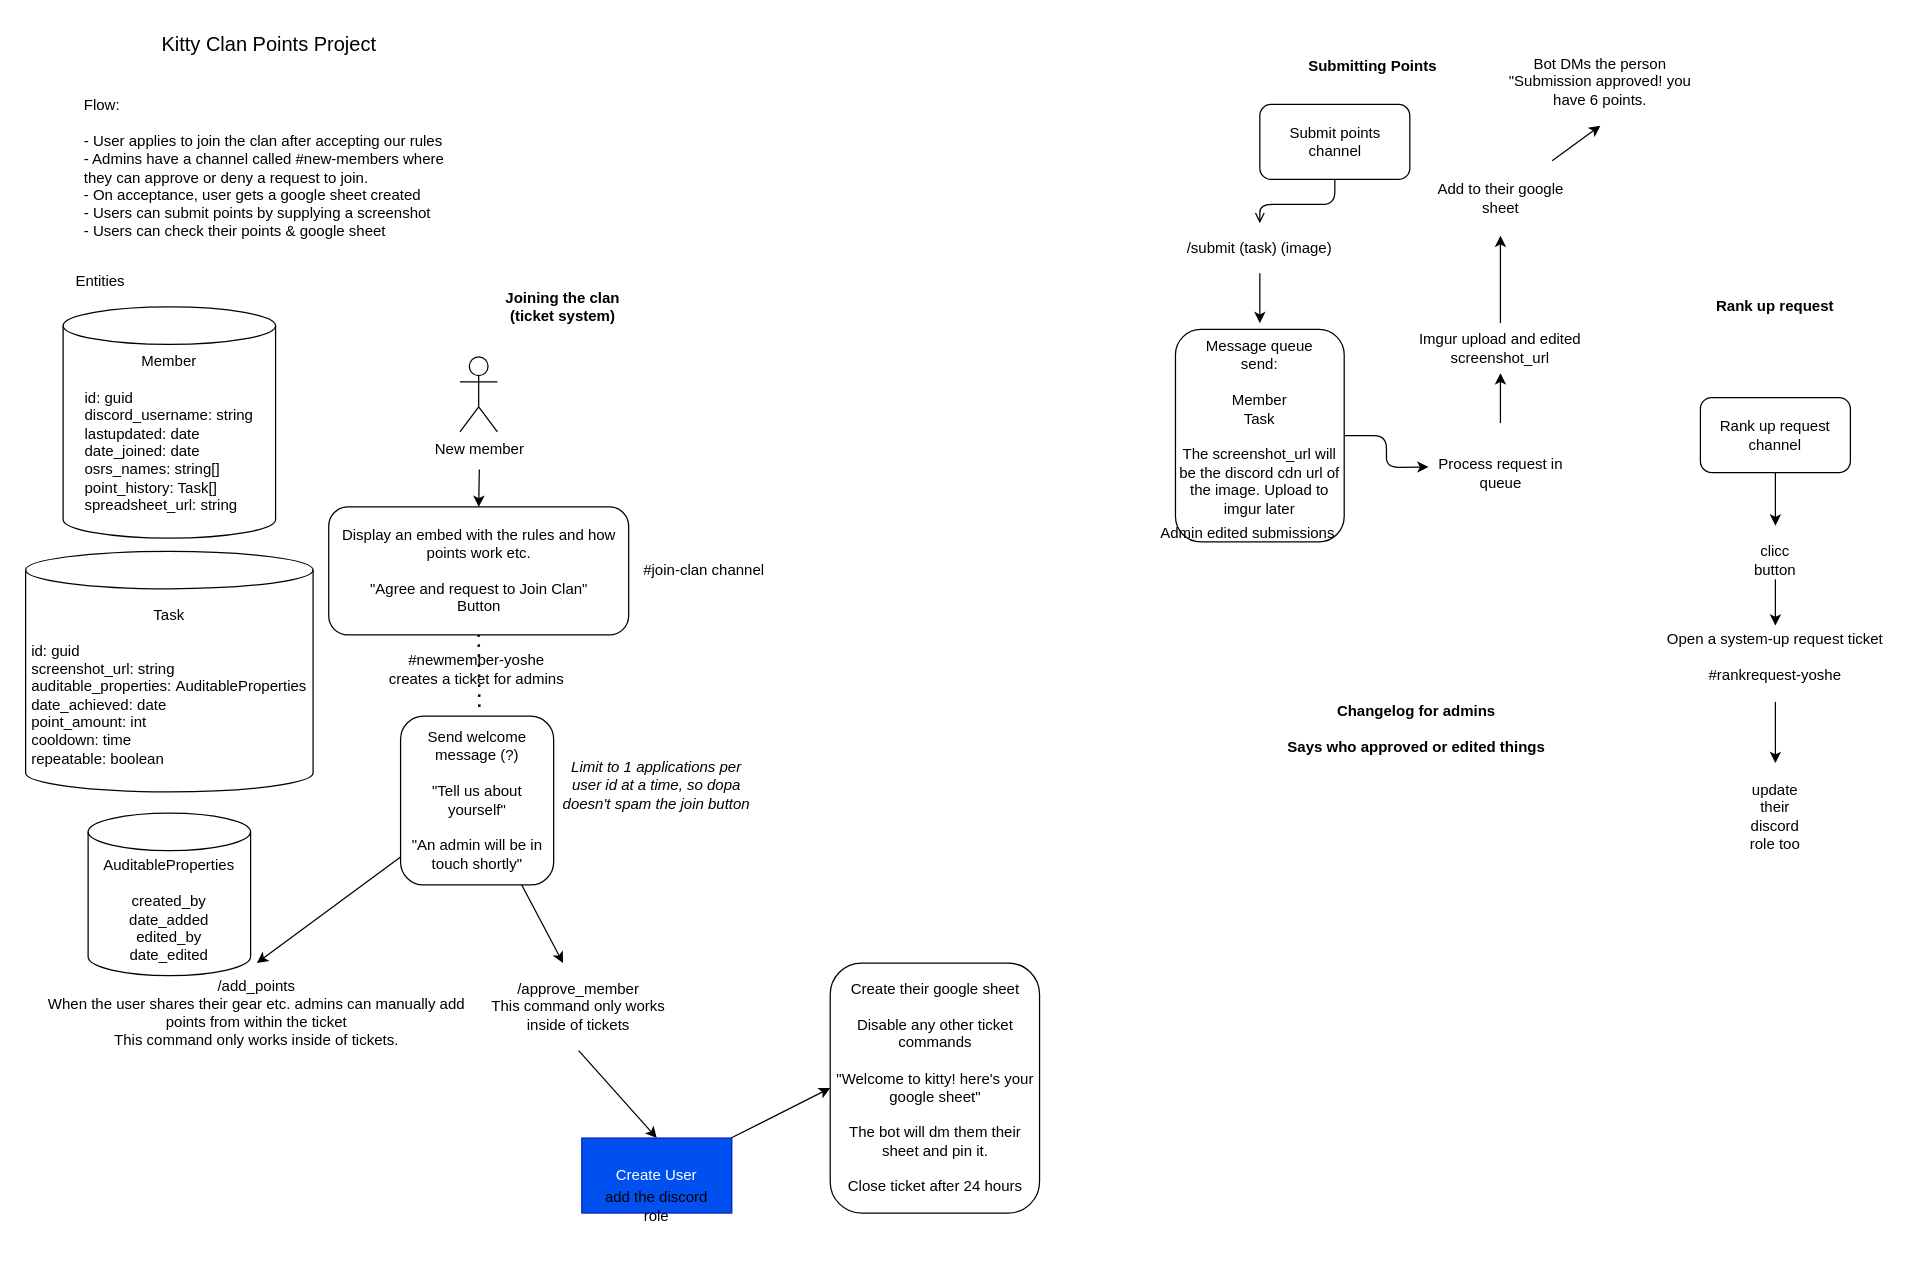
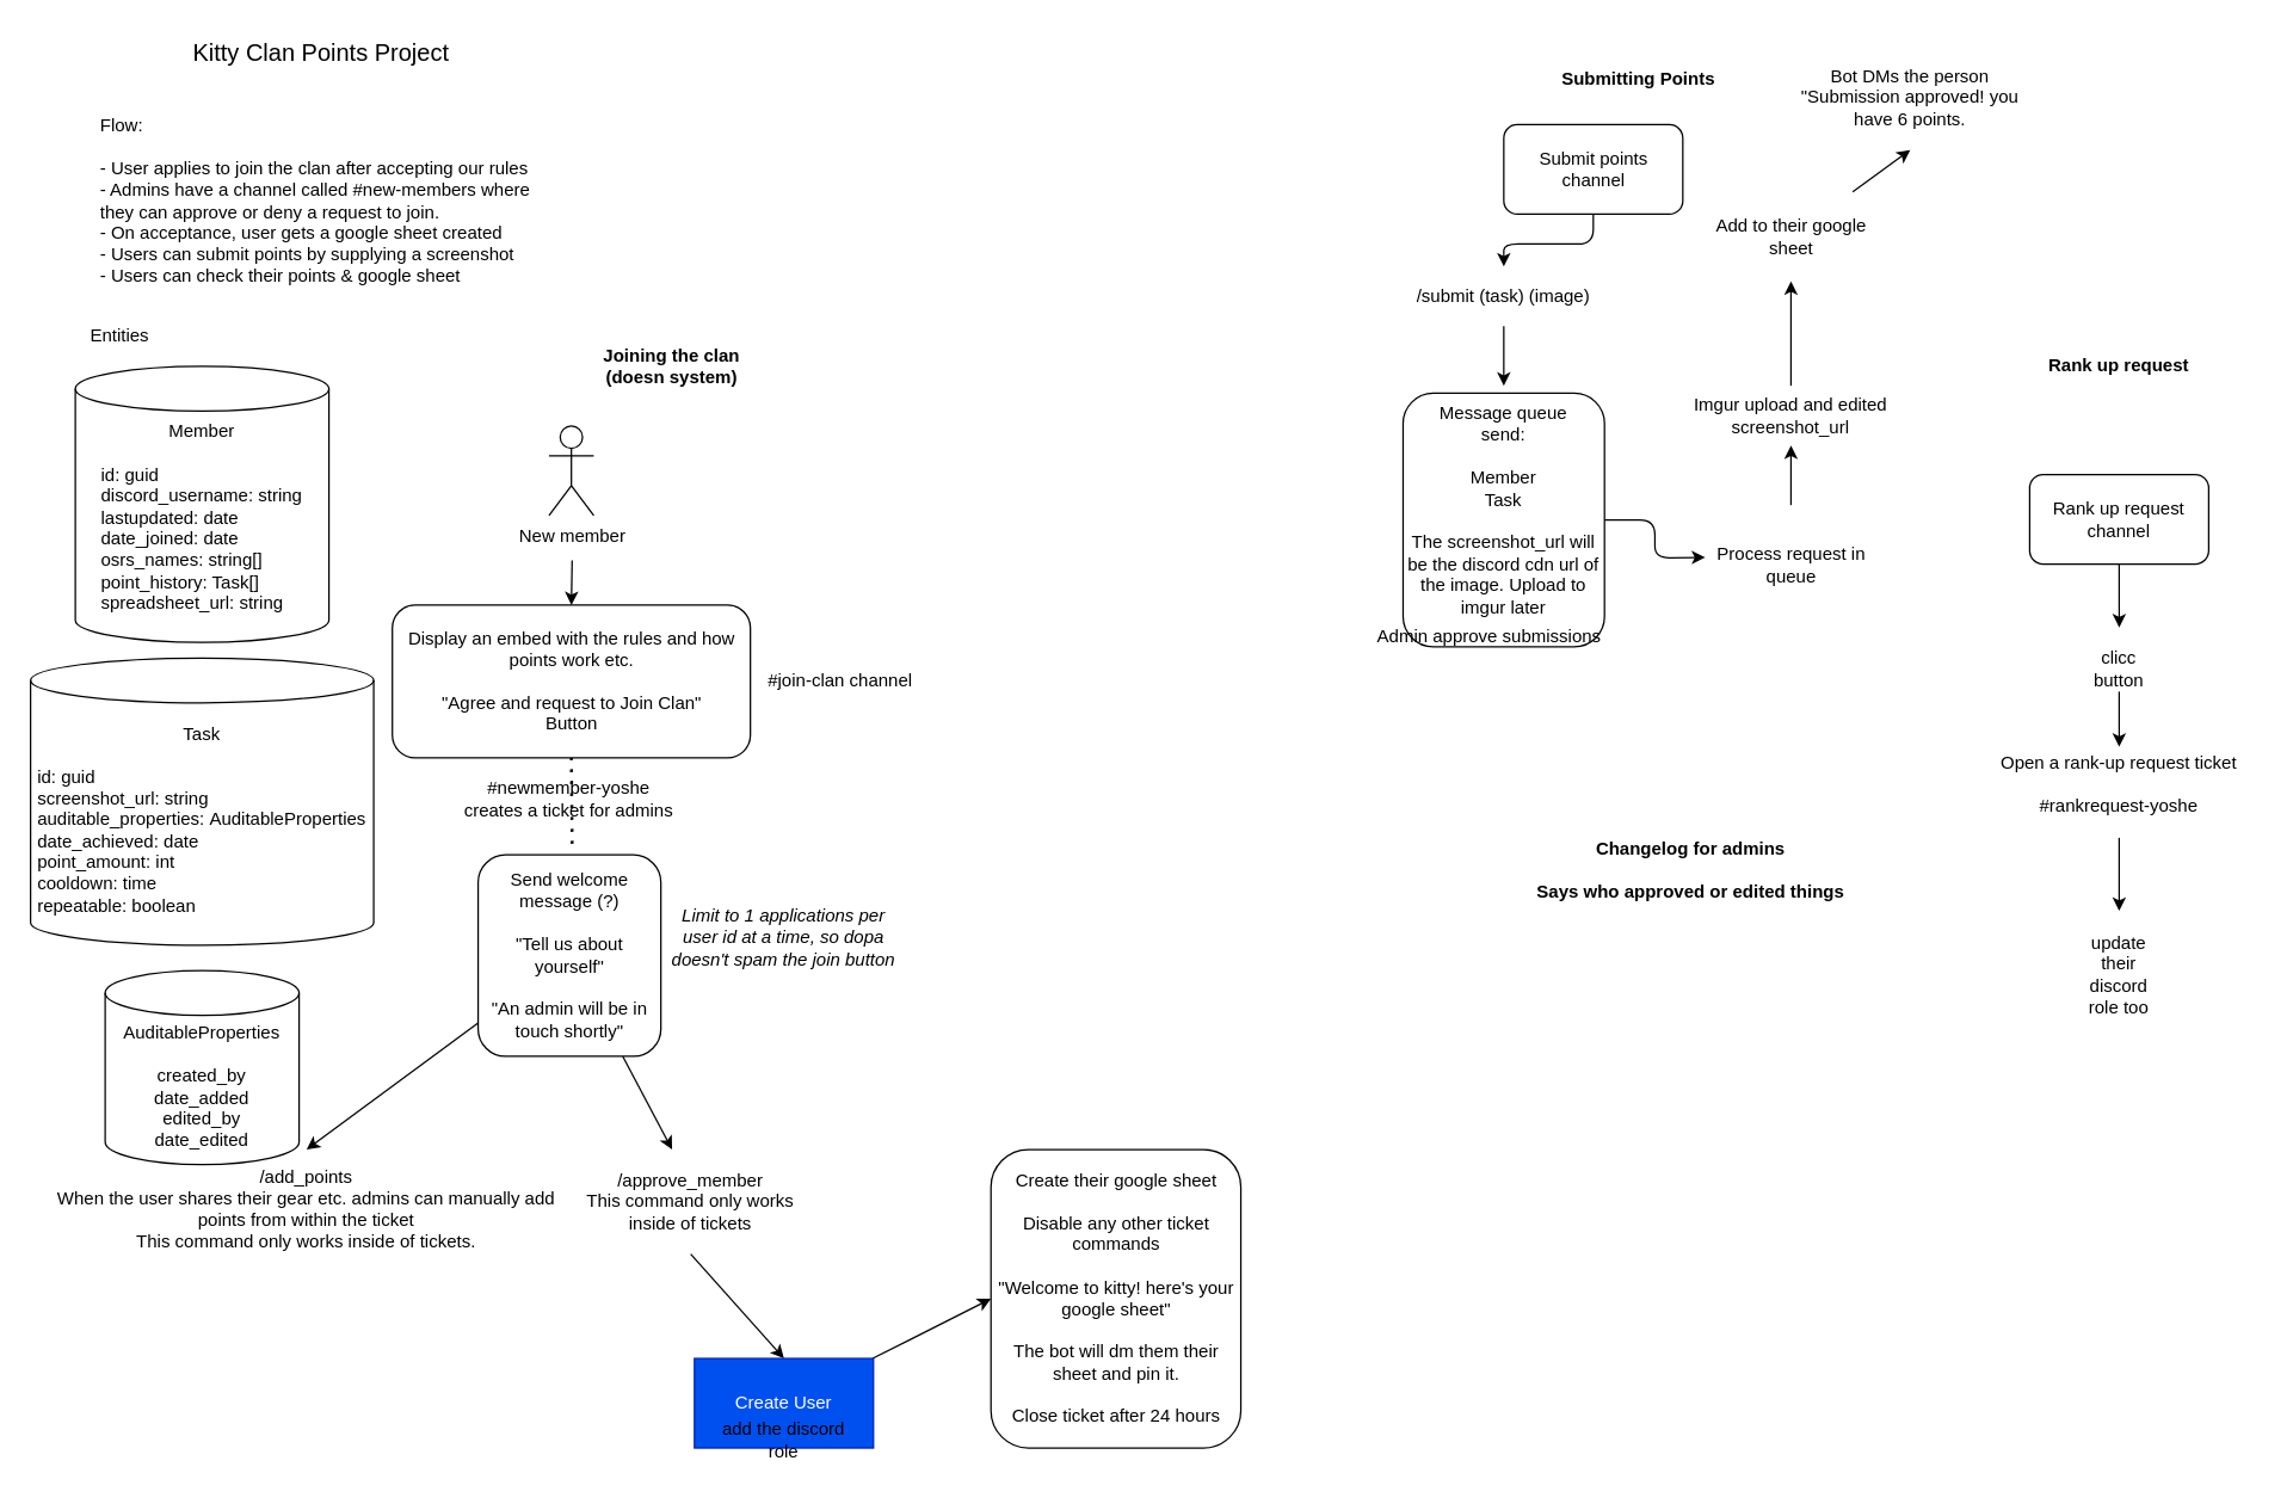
  <mxCell id="0" />
  <mxCell id="1" parent="0" />
  <mxCell id="2" value="Kitty Clan Points Project" style="text;html=1;align=center;verticalAlign=middle;whiteSpace=wrap;rounded=1;strokeWidth=1;fontSize=16;" parent="1" vertex="1"><mxGeometry x="35" y="20" width="360" height="30" as="geometry" /></mxCell>
  <mxCell id="3" value="Flow:&lt;div&gt;&lt;br&gt;&lt;/div&gt;&lt;div&gt;- User applies to join the clan after accepting our rules&lt;/div&gt;&lt;div&gt;- Admins have a channel called #new-members where they can approve or deny a request to join.&lt;/div&gt;&lt;div&gt;- On acceptance, user gets a google sheet created&lt;/div&gt;&lt;div&gt;- Users can submit points by supplying a screenshot&lt;/div&gt;&lt;div&gt;- Users can check their points &amp;amp; google sheet&lt;/div&gt;" style="text;html=1;align=left;verticalAlign=top;whiteSpace=wrap;rounded=1;" parent="1" vertex="1"><mxGeometry x="65" y="70" width="310" height="140" as="geometry" /></mxCell>
  <mxCell id="4" style="edgeStyle=orthogonalEdgeStyle;rounded=1;orthogonalLoop=1;jettySize=auto;html=1;entryX=0.5;entryY=0;entryDx=0;entryDy=0;" parent="1" target="6" edge="1"><mxGeometry relative="1" as="geometry"><mxPoint x="383" y="375" as="sourcePoint" /></mxGeometry></mxCell>
  <mxCell id="5" value="New member" style="shape=umlActor;verticalLabelPosition=bottom;verticalAlign=top;html=1;outlineConnect=0;rounded=1;" parent="1" vertex="1"><mxGeometry x="367.5" y="285" width="30" height="60" as="geometry" /></mxCell>
  <mxCell id="6" value="Display an embed with the rules and how points work etc.&lt;br&gt;&lt;br&gt;&quot;Agree and request to Join Clan&quot;&lt;br&gt;Button" style="rounded=1;whiteSpace=wrap;html=1;" parent="1" vertex="1"><mxGeometry x="262.5" y="405" width="240" height="102.5" as="geometry" /></mxCell>
  <mxCell id="7" value="" style="endArrow=none;dashed=1;html=1;dashPattern=1 3;strokeWidth=2;rounded=1;entryX=0.5;entryY=1;entryDx=0;entryDy=0;" parent="1" target="6" edge="1"><mxGeometry width="50" height="50" relative="1" as="geometry"><mxPoint x="383" y="565" as="sourcePoint" /><mxPoint x="395" y="625" as="targetPoint" /></mxGeometry></mxCell>
  <mxCell id="8" value="#join-clan channel" style="text;html=1;align=center;verticalAlign=middle;whiteSpace=wrap;rounded=1;" parent="1" vertex="1"><mxGeometry x="502.5" y="443.75" width="120" height="25" as="geometry" /></mxCell>
  <mxCell id="9" value="#newmember-yoshe&lt;br&gt;creates a ticket for admins" style="text;html=1;align=center;verticalAlign=middle;whiteSpace=wrap;rounded=1;" parent="1" vertex="1"><mxGeometry x="306.25" y="525" width="150" height="20" as="geometry" /></mxCell>
  <mxCell id="10" value="Limit to 1 applications per user id at a time, so dopa doesn't spam the join button" style="text;html=1;align=center;verticalAlign=middle;whiteSpace=wrap;rounded=1;fontStyle=2;" parent="1" vertex="1"><mxGeometry x="445" y="597.5" width="160" height="60" as="geometry" /></mxCell>
  <mxCell id="11" value="Member&lt;div&gt;&lt;br&gt;&lt;/div&gt;&lt;div style=&quot;text-align: left;&quot;&gt;id: guid&lt;/div&gt;&lt;div style=&quot;text-align: left;&quot;&gt;discord_username: string&lt;/div&gt;&lt;div style=&quot;text-align: left;&quot;&gt;lastupdated: date&lt;/div&gt;&lt;div style=&quot;text-align: left;&quot;&gt;date_joined: date&lt;/div&gt;&lt;div style=&quot;text-align: left;&quot;&gt;osrs_names: string[]&lt;/div&gt;&lt;div style=&quot;text-align: left;&quot;&gt;point_history: Task[]&lt;/div&gt;&lt;div style=&quot;text-align: left;&quot;&gt;spreadsheet_url: string&lt;/div&gt;" style="shape=cylinder3;whiteSpace=wrap;html=1;boundedLbl=1;backgroundOutline=1;size=15;verticalAlign=top;fontSize=12;rounded=1;" parent="1" vertex="1"><mxGeometry x="50" y="245" width="170" height="185" as="geometry" /></mxCell>
  <mxCell id="12" value="Entities" style="text;html=1;align=center;verticalAlign=middle;whiteSpace=wrap;rounded=1;" parent="1" vertex="1"><mxGeometry x="50" y="210" width="60" height="30" as="geometry" /></mxCell>
  <mxCell id="13" value="Task&lt;br&gt;&lt;div&gt;&lt;br&gt;&lt;/div&gt;&lt;div style=&quot;text-align: left;&quot;&gt;id: guid&lt;/div&gt;&lt;div style=&quot;text-align: left;&quot;&gt;screenshot_url: string&lt;/div&gt;auditable_properties&lt;span style=&quot;text-align: left; background-color: initial;&quot;&gt;:&amp;nbsp;&lt;/span&gt;AuditableProperties&lt;div style=&quot;text-align: left;&quot;&gt;date_achieved: date&lt;/div&gt;&lt;div style=&quot;text-align: left;&quot;&gt;point_amount: int&lt;/div&gt;&lt;div style=&quot;text-align: left;&quot;&gt;cooldown: time&lt;/div&gt;&lt;div style=&quot;text-align: left;&quot;&gt;repeatable: boolean&lt;/div&gt;" style="shape=cylinder3;whiteSpace=wrap;html=1;boundedLbl=1;backgroundOutline=1;size=15;rounded=1;" parent="1" vertex="1"><mxGeometry x="20" y="440.5" width="230" height="192.5" as="geometry" /></mxCell>
  <mxCell id="14" style="edgeStyle=none;html=1;" edge="1" parent="1" source="16"><mxGeometry relative="1" as="geometry"><mxPoint x="450" y="770" as="targetPoint" /></mxGeometry></mxCell>
  <mxCell id="15" style="edgeStyle=none;html=1;entryX=0.5;entryY=0;entryDx=0;entryDy=0;" edge="1" parent="1" source="16" target="38"><mxGeometry relative="1" as="geometry" /></mxCell>
  <mxCell id="16" value="Send welcome message (?)&lt;br&gt;&lt;br&gt;&quot;Tell us about yourself&quot;&lt;br&gt;&lt;br&gt;&quot;An admin will be in touch shortly&quot;" style="rounded=1;whiteSpace=wrap;html=1;" parent="1" vertex="1"><mxGeometry x="320" y="572.5" width="122.5" height="135" as="geometry" /></mxCell>
- <mxCell id="17" value="Joining the clan&lt;br&gt;(ticket system)" style="text;html=1;align=center;verticalAlign=middle;whiteSpace=wrap;rounded=1;fontStyle=1" parent="1" vertex="1"><mxGeometry x="365" y="230" width="170" height="30" as="geometry" /></mxCell>
+ <mxCell id="17" value="Joining the clan&lt;br&gt;(doesn system)" style="text;html=1;align=center;verticalAlign=middle;whiteSpace=wrap;rounded=1;fontStyle=1" parent="1" vertex="1"><mxGeometry x="365" y="230" width="170" height="30" as="geometry" /></mxCell>
  <mxCell id="18" value="Submitting Points" style="text;html=1;align=center;verticalAlign=middle;whiteSpace=wrap;rounded=1;fontStyle=1" parent="1" vertex="1"><mxGeometry x="1012.5" y="37.5" width="170" height="30" as="geometry" /></mxCell>
- <mxCell id="19" style="edgeStyle=orthogonalEdgeStyle;rounded=1;orthogonalLoop=1;jettySize=auto;html=1;entryX=0.5;entryY=0;entryDx=0;entryDy=0;endArrow=open;" parent="1" source="20" target="22" edge="1"><mxGeometry relative="1" as="geometry" /></mxCell>
+ <mxCell id="19" style="edgeStyle=orthogonalEdgeStyle;rounded=1;orthogonalLoop=1;jettySize=auto;html=1;entryX=0.5;entryY=0;entryDx=0;entryDy=0;" parent="1" source="20" target="22" edge="1"><mxGeometry relative="1" as="geometry" /></mxCell>
  <mxCell id="20" value="Submit points channel" style="rounded=1;whiteSpace=wrap;html=1;" parent="1" vertex="1"><mxGeometry x="1007.5" y="83" width="120" height="60" as="geometry" /></mxCell>
  <mxCell id="21" style="edgeStyle=orthogonalEdgeStyle;rounded=1;orthogonalLoop=1;jettySize=auto;html=1;" parent="1" source="22" edge="1"><mxGeometry relative="1" as="geometry"><mxPoint x="1007.5" y="258" as="targetPoint" /></mxGeometry></mxCell>
  <mxCell id="22" value="/submit (task) (image)" style="text;html=1;align=center;verticalAlign=middle;whiteSpace=wrap;rounded=1;" parent="1" vertex="1"><mxGeometry x="940" y="178" width="135" height="40" as="geometry" /></mxCell>
  <mxCell id="23" style="edgeStyle=orthogonalEdgeStyle;rounded=1;orthogonalLoop=1;jettySize=auto;html=1;" parent="1" source="24" edge="1"><mxGeometry relative="1" as="geometry"><mxPoint x="1142.5" y="373" as="targetPoint" /></mxGeometry></mxCell>
  <mxCell id="24" value="Message queue&lt;div&gt;send:&lt;/div&gt;&lt;div&gt;&lt;br&gt;&lt;/div&gt;&lt;div&gt;Member&lt;/div&gt;&lt;div&gt;Task&lt;/div&gt;&lt;div&gt;&lt;br&gt;&lt;/div&gt;&lt;div&gt;The screenshot_url will be the discord cdn url of the image. Upload to imgur later&lt;/div&gt;" style="rounded=1;whiteSpace=wrap;html=1;verticalAlign=top;" parent="1" vertex="1"><mxGeometry x="940" y="263" width="135" height="170" as="geometry" /></mxCell>
  <mxCell id="25" style="edgeStyle=orthogonalEdgeStyle;rounded=1;orthogonalLoop=1;jettySize=auto;html=1;" parent="1" source="26" edge="1"><mxGeometry relative="1" as="geometry"><mxPoint x="1200" y="298" as="targetPoint" /></mxGeometry></mxCell>
  <mxCell id="26" value="Process request in queue" style="text;html=1;align=center;verticalAlign=middle;whiteSpace=wrap;rounded=0;" parent="1" vertex="1"><mxGeometry x="1142.5" y="338" width="115" height="80" as="geometry" /></mxCell>
  <mxCell id="27" style="edgeStyle=orthogonalEdgeStyle;rounded=1;orthogonalLoop=1;jettySize=auto;html=1;" parent="1" source="28" edge="1"><mxGeometry relative="1" as="geometry"><mxPoint x="1200" y="188" as="targetPoint" /></mxGeometry></mxCell>
  <mxCell id="28" value="Imgur upload and edited screenshot_url" style="text;html=1;align=center;verticalAlign=middle;whiteSpace=wrap;rounded=0;" parent="1" vertex="1"><mxGeometry x="1134" y="258" width="132" height="40" as="geometry" /></mxCell>
  <mxCell id="29" style="edgeStyle=none;html=1;entryX=0.5;entryY=1;entryDx=0;entryDy=0;" edge="1" parent="1" source="30" target="47"><mxGeometry relative="1" as="geometry" /></mxCell>
  <mxCell id="30" value="Add to their google sheet" style="text;html=1;align=center;verticalAlign=middle;whiteSpace=wrap;rounded=0;" parent="1" vertex="1"><mxGeometry x="1148.75" y="128" width="102.5" height="60" as="geometry" /></mxCell>
  <mxCell id="31" value="&lt;div&gt;Create their google sheet&lt;/div&gt;&lt;div&gt;&lt;br&gt;&lt;/div&gt;&lt;div&gt;Disable any other ticket commands&lt;/div&gt;&lt;div&gt;&lt;br&gt;&lt;/div&gt;&lt;div&gt;&quot;Welcome to kitty! here's your google sheet&quot;&lt;/div&gt;&lt;div&gt;&lt;br&gt;&lt;/div&gt;&lt;div&gt;The bot will dm them their sheet and pin it.&lt;/div&gt;&lt;div&gt;&lt;br&gt;&lt;/div&gt;&lt;div&gt;Close ticket after 24 hours&lt;/div&gt;" style="rounded=1;whiteSpace=wrap;html=1;verticalAlign=middle;" parent="1" vertex="1"><mxGeometry x="663.75" y="770" width="167.5" height="200" as="geometry" /></mxCell>
  <mxCell id="32" value="Rank up request" style="text;html=1;align=center;verticalAlign=middle;whiteSpace=wrap;rounded=0;fontStyle=1" parent="1" vertex="1"><mxGeometry x="1360" y="225" width="120" height="40" as="geometry" /></mxCell>
  <mxCell id="33" style="edgeStyle=orthogonalEdgeStyle;rounded=1;orthogonalLoop=1;jettySize=auto;html=1;" parent="1" source="34" edge="1"><mxGeometry relative="1" as="geometry"><mxPoint x="1420" y="420" as="targetPoint" /></mxGeometry></mxCell>
  <mxCell id="34" value="Rank up request channel" style="rounded=1;whiteSpace=wrap;html=1;" parent="1" vertex="1"><mxGeometry x="1360" y="317.5" width="120" height="60" as="geometry" /></mxCell>
  <mxCell id="35" style="edgeStyle=orthogonalEdgeStyle;rounded=1;orthogonalLoop=1;jettySize=auto;html=1;" parent="1" source="36" edge="1"><mxGeometry relative="1" as="geometry"><mxPoint x="1420" y="500" as="targetPoint" /></mxGeometry></mxCell>
  <mxCell id="36" value="clicc button" style="text;html=1;align=center;verticalAlign=middle;whiteSpace=wrap;rounded=0;" parent="1" vertex="1"><mxGeometry x="1390" y="433" width="60" height="30" as="geometry" /></mxCell>
  <mxCell id="37" style="edgeStyle=orthogonalEdgeStyle;rounded=1;orthogonalLoop=1;jettySize=auto;html=1;" parent="1" edge="1"><mxGeometry relative="1" as="geometry"><mxPoint x="1420" y="610" as="targetPoint" /><mxPoint x="1420" y="561" as="sourcePoint" /></mxGeometry></mxCell>
  <mxCell id="38" value="/add_points&lt;br&gt;When the user shares their gear etc. admins can manually add points from within the ticket&lt;br&gt;This command only works inside of tickets.&lt;br&gt;" style="text;strokeColor=none;align=center;fillColor=none;html=1;verticalAlign=middle;whiteSpace=wrap;rounded=0;" vertex="1" parent="1"><mxGeometry x="30" y="770" width="350" height="80" as="geometry" /></mxCell>
  <mxCell id="39" style="edgeStyle=none;html=1;exitX=0.5;exitY=1;exitDx=0;exitDy=0;entryX=0.5;entryY=0;entryDx=0;entryDy=0;" edge="1" parent="1" source="40" target="42"><mxGeometry relative="1" as="geometry"><mxPoint x="470" y="920" as="sourcePoint" /><mxPoint x="420" y="900" as="targetPoint" /></mxGeometry></mxCell>
  <mxCell id="40" value="/approve_member&lt;br&gt;This command only works inside of tickets" style="text;strokeColor=none;align=center;fillColor=none;html=1;verticalAlign=middle;whiteSpace=wrap;rounded=0;" vertex="1" parent="1"><mxGeometry x="390" y="770" width="145" height="70" as="geometry" /></mxCell>
  <mxCell id="41" style="edgeStyle=none;html=1;entryX=0;entryY=0.5;entryDx=0;entryDy=0;" edge="1" parent="1" source="42" target="31"><mxGeometry relative="1" as="geometry" /></mxCell>
  <mxCell id="42" value="Create User" style="whiteSpace=wrap;html=1;fillColor=#0050ef;fontColor=#ffffff;strokeColor=#001DBC;" vertex="1" parent="1"><mxGeometry x="465" y="910" width="120" height="60" as="geometry" /></mxCell>
- <mxCell id="43" value="Open a system-up request ticket&lt;br&gt;&lt;br&gt;#rankrequest-yoshe" style="text;strokeColor=none;align=center;fillColor=none;html=1;verticalAlign=middle;whiteSpace=wrap;rounded=0;" vertex="1" parent="1"><mxGeometry x="1325" y="505" width="190" height="40" as="geometry" /></mxCell>
+ <mxCell id="43" value="Open a rank-up request ticket&lt;br&gt;&lt;br&gt;#rankrequest-yoshe" style="text;strokeColor=none;align=center;fillColor=none;html=1;verticalAlign=middle;whiteSpace=wrap;rounded=0;" vertex="1" parent="1"><mxGeometry x="1325" y="505" width="190" height="40" as="geometry" /></mxCell>
  <mxCell id="44" value="add the discord role" style="text;strokeColor=none;align=center;fillColor=none;html=1;verticalAlign=middle;whiteSpace=wrap;rounded=0;" vertex="1" parent="1"><mxGeometry x="475" y="940" width="100" height="50" as="geometry" /></mxCell>
- <mxCell id="45" value="Admin edited submissions" style="text;strokeColor=none;align=center;fillColor=none;html=1;verticalAlign=middle;whiteSpace=wrap;rounded=0;" vertex="1" parent="1"><mxGeometry x="897.5" y="410.5" width="200" height="30" as="geometry" /></mxCell>
+ <mxCell id="45" value="Admin approve submissions" style="text;strokeColor=none;align=center;fillColor=none;html=1;verticalAlign=middle;whiteSpace=wrap;rounded=0;" vertex="1" parent="1"><mxGeometry x="897.5" y="410.5" width="200" height="30" as="geometry" /></mxCell>
  <mxCell id="46" value="update their discord role too" style="text;strokeColor=none;align=center;fillColor=none;html=1;verticalAlign=middle;whiteSpace=wrap;rounded=0;" vertex="1" parent="1"><mxGeometry x="1390" y="637.5" width="60" height="30" as="geometry" /></mxCell>
  <mxCell id="47" value="Bot DMs the person &quot;Submission approved! you have 6 points." style="text;strokeColor=none;align=center;fillColor=none;html=1;verticalAlign=middle;whiteSpace=wrap;rounded=0;" vertex="1" parent="1"><mxGeometry x="1205" y="30" width="150" height="70" as="geometry" /></mxCell>
  <mxCell id="48" value="AuditableProperties&lt;br&gt;&lt;br&gt;created_by&lt;br&gt;date_added&lt;br&gt;edited_by&lt;br&gt;date_edited" style="shape=cylinder3;whiteSpace=wrap;html=1;boundedLbl=1;backgroundOutline=1;size=15;rounded=1;" vertex="1" parent="1"><mxGeometry x="70" y="650" width="130" height="130" as="geometry" /></mxCell>
  <mxCell id="49" value="Changelog for admins&lt;br&gt;&lt;br&gt;Says who approved or edited things" style="text;strokeColor=none;align=center;fillColor=none;html=1;verticalAlign=middle;whiteSpace=wrap;rounded=0;fontStyle=1" vertex="1" parent="1"><mxGeometry x="1007.5" y="533" width="250" height="100" as="geometry" /></mxCell>
